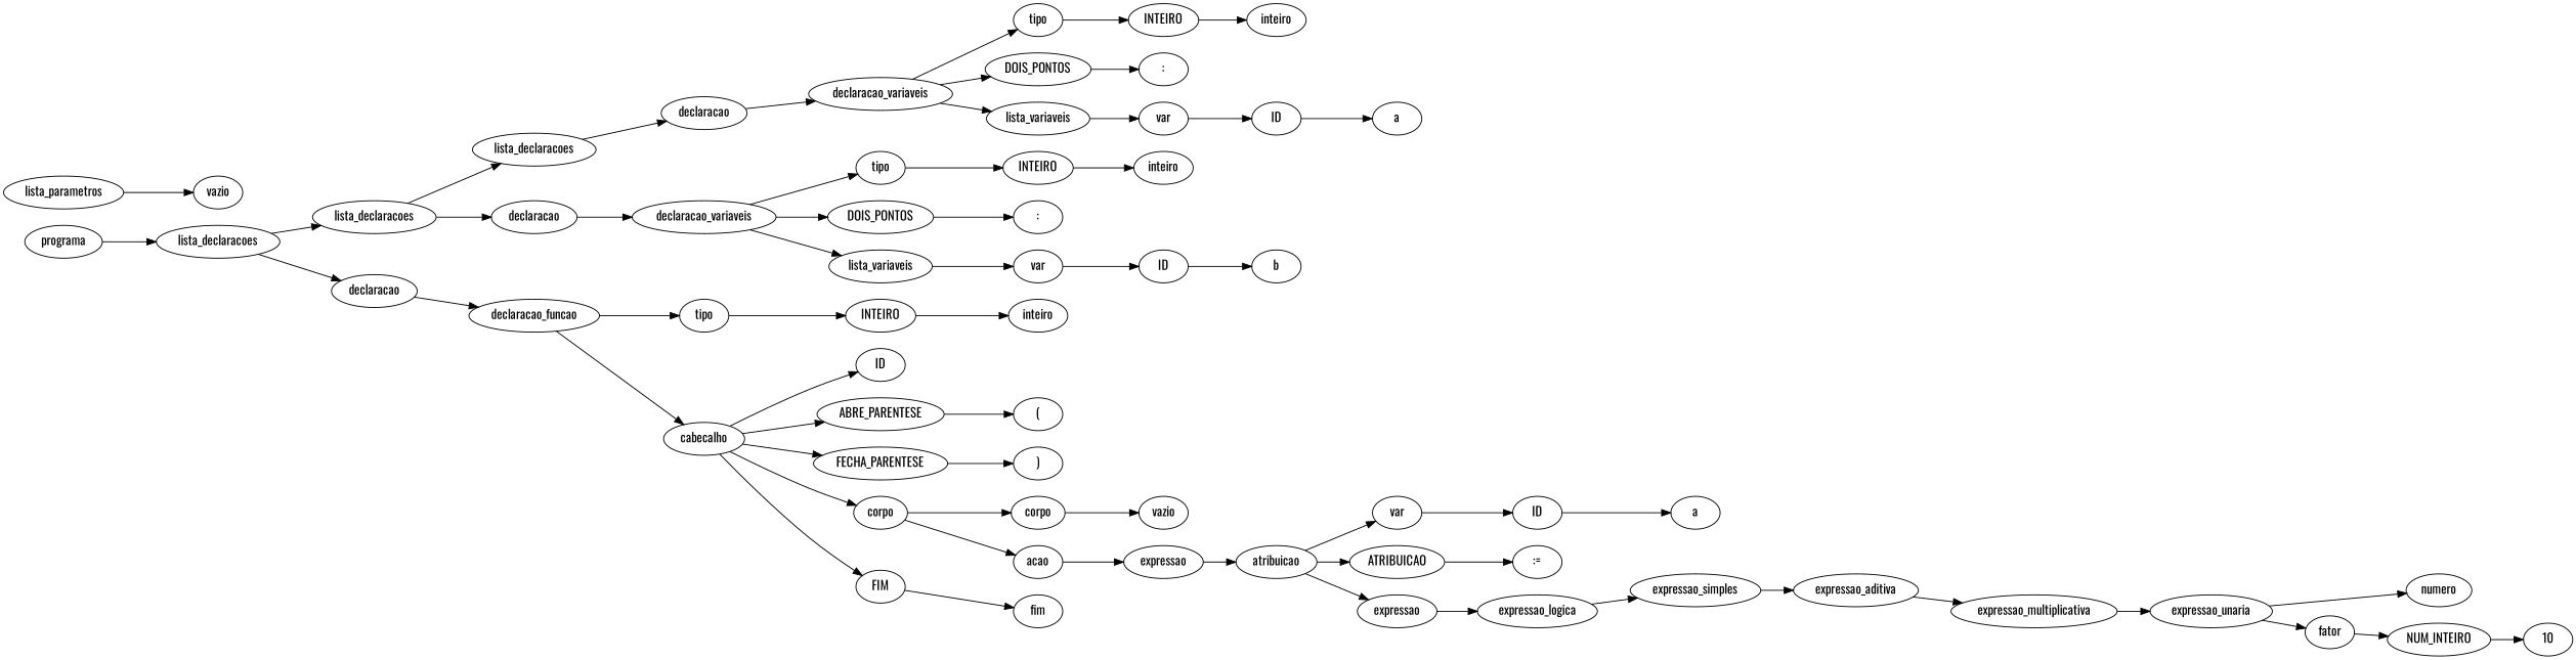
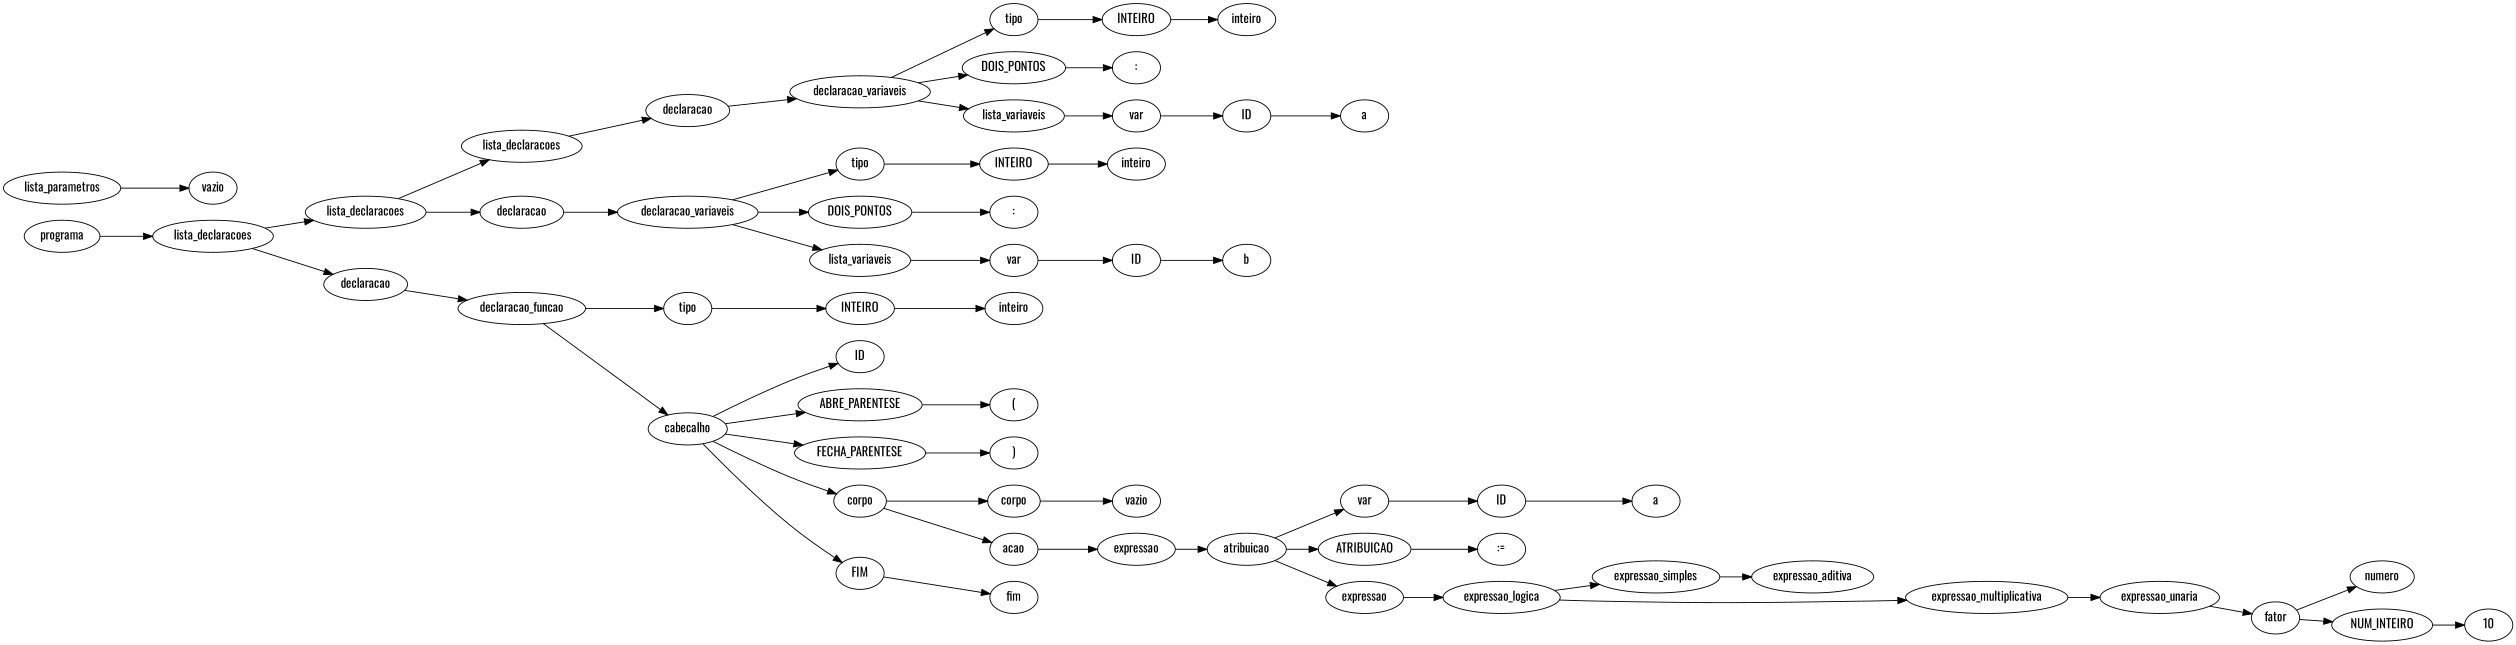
  digraph {
    fontname=Oswald
    rankdir=LR
    node [fontname=Oswald]
    edge [fontname=Oswald]
    n1 [label=programa]
    n2 [label=lista_declaracoes]
    n3 [label=lista_declaracoes]
    n4 [label=declaracao]
    n5 [label=lista_declaracoes]
    n6 [label=declaracao]
    n7 [label=declaracao_funcao]
    n8 [label=declaracao]
    n9 [label=declaracao_variaveis]
    n10 [label=declaracao_variaveis]
    n11 [label=tipo]
    n12 [label=DOIS_PONTOS]
    n13 [label=lista_variaveis]
    n14 [label=INTEIRO]
    n15 [label=":"]
    n16 [label=var]
    n17 [label=inteiro]
    n18 [label=ID]
    n19 [label=a]
    n20 [label=tipo]
    n21 [label=DOIS_PONTOS]
    n22 [label=lista_variaveis]
    n23 [label=INTEIRO]
    n24 [label=":"]
    n25 [label=var]
    n26 [label=inteiro]
    n27 [label=ID]
    n28 [label=b]
    n29 [label=tipo]
    n30 [label=cabecalho]
    n31 [label=INTEIRO]
    n32 [label=ID]
    n33 [label=ABRE_PARENTESE]
    n34 [label=FECHA_PARENTESE]
    n35 [label=corpo]
    n36 [label=FIM]
    n37 [label=inteiro]
    n38 [label="("]
    n39 [label=lista_parametros]
    n40 [label=vazio]
    n41 [label=")"]
    n42 [label=corpo]
    n43 [label=acao]
    n44 [label=fim]
    n45 [label=vazio]
    n46 [label=expressao]
    n47 [label=atribuicao]
    n48 [label=var]
    n49 [label=ATRIBUICAO]
    n50 [label=expressao]
    n51 [label=ID]
    n52 [label=":="]
    n53 [label=expressao_logica]
    n54 [label=a]
    n55 [label=expressao_simples]
    n56 [label=expressao_aditiva]
    n57 [label=expressao_multiplicativa]
    n58 [label=expressao_unaria]
    n59 [label=fator]
    n60 [label=numero]
    n61 [label=NUM_INTEIRO]
    n62 [label=10]
    n1 -> n2
    n2 -> n3
    n2 -> n4
    n3 -> n5
    n3 -> n6
    n4 -> n7
    n5 -> n8
    n6 -> n9
    n7 -> n29
    n7 -> n30
    n8 -> n10
    n9 -> n20
    n9 -> n21
    n9 -> n22
    n10 -> n11
    n10 -> n12
    n10 -> n13
    n11 -> n14
    n12 -> n15
    n13 -> n16
    n14 -> n17
    n16 -> n18
    n18 -> n19
    n20 -> n23
    n21 -> n24
    n22 -> n25
    n23 -> n26
    n25 -> n27
    n27 -> n28
    n29 -> n31
    n30 -> n32
    n30 -> n33
    n30 -> n34
    n30 -> n35
    n30 -> n36
    n31 -> n37
    n33 -> n38
    n34 -> n41
    n35 -> n42
    n35 -> n43
    n36 -> n44
    n39 -> n40
    n42 -> n45
    n43 -> n46
    n46 -> n47
    n47 -> n48
    n47 -> n49
    n47 -> n50
    n48 -> n51
    n49 -> n52
    n50 -> n53
    n51 -> n54
    n53 -> n55
    n55 -> n56
-   n56 -> n57
+   n53 -> n57
    n57 -> n58
    n58 -> n59
-   n58 -> n60
+   n59 -> n60
    n59 -> n61
    n61 -> n62
  }
